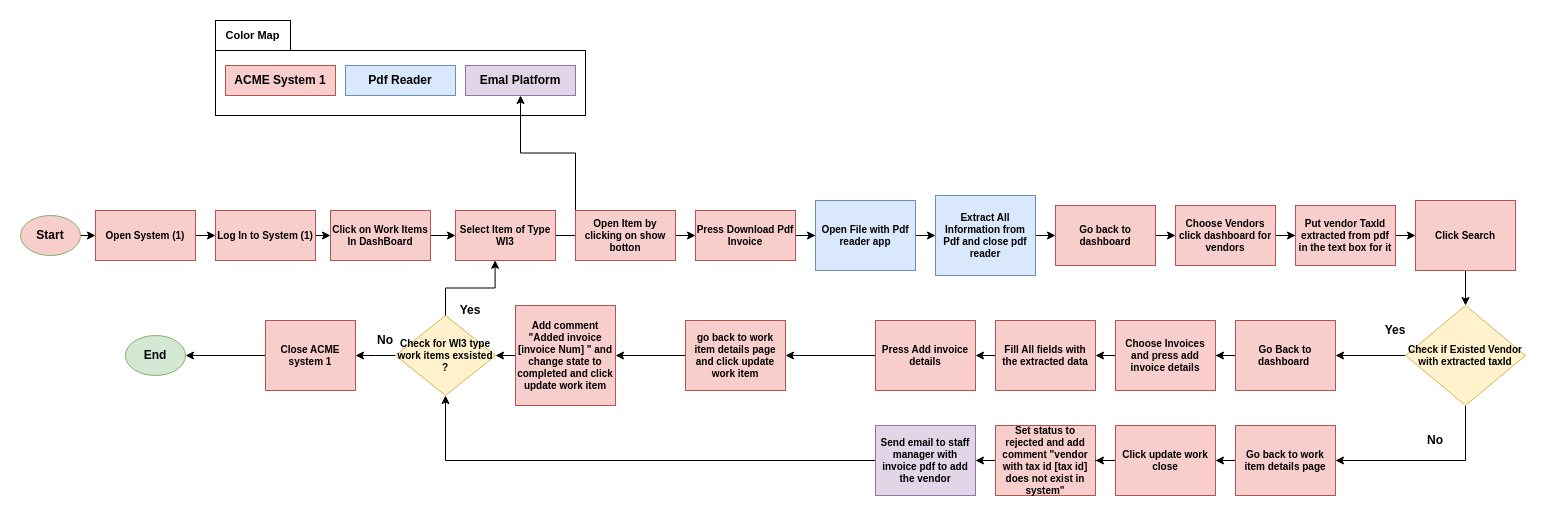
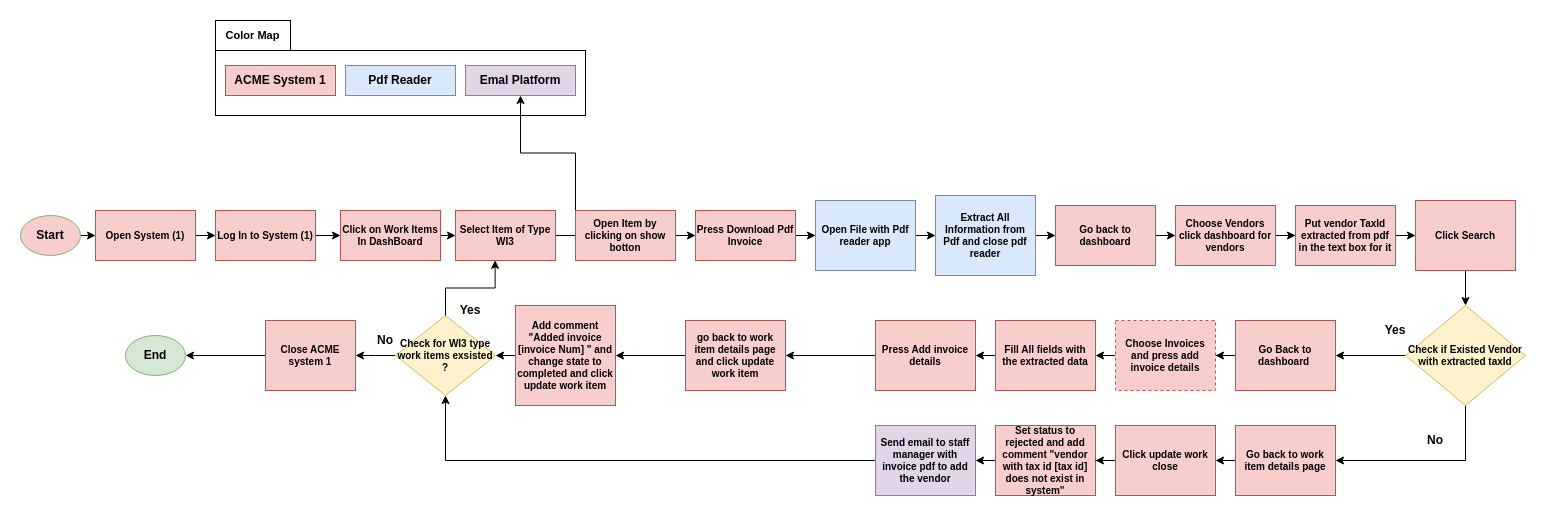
  <mxCell id="0" />
  <mxCell id="1" parent="0" />
  <mxCell id="2" style="edgeStyle=orthogonalEdgeStyle;rounded=0;orthogonalLoop=1;jettySize=auto;html=1;exitX=1;exitY=0.5;exitDx=0;exitDy=0;entryX=0;entryY=0.5;entryDx=0;entryDy=0;" parent="1" source="3" target="11" edge="1"><mxGeometry relative="1" as="geometry" /></mxCell>
  <mxCell id="3" value="Start" style="ellipse;whiteSpace=wrap;html=1;fontStyle=1;fontSize=12;fillColor=#f8cecc;strokeColor=#82b366;" parent="1" vertex="1"><mxGeometry x="20" y="215" width="60" height="40" as="geometry" /></mxCell>
  <mxCell id="4" style="edgeStyle=orthogonalEdgeStyle;rounded=0;orthogonalLoop=1;jettySize=auto;html=1;exitX=1;exitY=0.5;exitDx=0;exitDy=0;entryX=0;entryY=0.5;entryDx=0;entryDy=0;" parent="1" source="5" target="7" edge="1"><mxGeometry relative="1" as="geometry" /></mxCell>
  <mxCell id="5" value="Log In to System (1)" style="rounded=0;whiteSpace=wrap;html=1;fillColor=#f8cecc;strokeColor=#b85450;fontStyle=1;fontSize=10;" parent="1" vertex="1"><mxGeometry x="215" y="210" width="100" height="50" as="geometry" /></mxCell>
  <mxCell id="6" style="edgeStyle=orthogonalEdgeStyle;rounded=0;orthogonalLoop=1;jettySize=auto;html=1;exitX=1;exitY=0.5;exitDx=0;exitDy=0;entryX=0;entryY=0.5;entryDx=0;entryDy=0;" parent="1" source="7" target="9" edge="1"><mxGeometry relative="1" as="geometry" /></mxCell>
- <mxCell id="7" value="Click on Work Items In DashBoard" style="rounded=0;whiteSpace=wrap;html=1;fillColor=#f8cecc;strokeColor=#b85450;fontStyle=1;fontSize=10;" parent="1" vertex="1"><mxGeometry x="330" y="210" width="100" height="50" as="geometry" /></mxCell>
+ <mxCell id="7" value="Click on Work Items In DashBoard" style="rounded=0;whiteSpace=wrap;html=1;fillColor=#f8cecc;strokeColor=#b85450;fontStyle=1;fontSize=10;" parent="1" vertex="1"><mxGeometry x="340" y="210" width="100" height="50" as="geometry" /></mxCell>
  <mxCell id="8" style="edgeStyle=orthogonalEdgeStyle;rounded=0;orthogonalLoop=1;jettySize=auto;html=1;exitX=1;exitY=0.5;exitDx=0;exitDy=0;" parent="1" source="9" target="55" edge="1"><mxGeometry relative="1" as="geometry" /></mxCell>
  <mxCell id="9" value="Select Item of Type WI3" style="rounded=0;whiteSpace=wrap;html=1;fillColor=#f8cecc;strokeColor=#b85450;fontStyle=1;fontSize=10;" parent="1" vertex="1"><mxGeometry x="455" y="210" width="100" height="50" as="geometry" /></mxCell>
  <mxCell id="10" style="edgeStyle=orthogonalEdgeStyle;rounded=0;orthogonalLoop=1;jettySize=auto;html=1;exitX=1;exitY=0.5;exitDx=0;exitDy=0;entryX=0;entryY=0.5;entryDx=0;entryDy=0;" parent="1" source="11" target="5" edge="1"><mxGeometry relative="1" as="geometry" /></mxCell>
  <mxCell id="11" value="Open System (1)" style="rounded=0;whiteSpace=wrap;html=1;fillColor=#f8cecc;strokeColor=#b85450;fontStyle=1;fontSize=10;" parent="1" vertex="1"><mxGeometry x="95" y="210" width="100" height="50" as="geometry" /></mxCell>
  <mxCell id="12" style="edgeStyle=orthogonalEdgeStyle;rounded=0;orthogonalLoop=1;jettySize=auto;html=1;exitX=1;exitY=0.5;exitDx=0;exitDy=0;entryX=0;entryY=0.5;entryDx=0;entryDy=0;" parent="1" source="13" target="15" edge="1"><mxGeometry relative="1" as="geometry" /></mxCell>
  <mxCell id="13" value="Open Item by clicking on show botton" style="rounded=0;whiteSpace=wrap;html=1;fillColor=#f8cecc;strokeColor=#b85450;fontStyle=1;fontSize=10;" parent="1" vertex="1"><mxGeometry x="575" y="210" width="100" height="50" as="geometry" /></mxCell>
  <mxCell id="14" style="edgeStyle=orthogonalEdgeStyle;rounded=0;orthogonalLoop=1;jettySize=auto;html=1;exitX=1;exitY=0.5;exitDx=0;exitDy=0;" parent="1" source="15" target="17" edge="1"><mxGeometry relative="1" as="geometry" /></mxCell>
  <mxCell id="15" value="Press Download Pdf Invoice" style="rounded=0;whiteSpace=wrap;html=1;fillColor=#f8cecc;strokeColor=#b85450;fontStyle=1;fontSize=10;" parent="1" vertex="1"><mxGeometry x="695" y="210" width="100" height="50" as="geometry" /></mxCell>
  <mxCell id="16" style="edgeStyle=orthogonalEdgeStyle;rounded=0;orthogonalLoop=1;jettySize=auto;html=1;exitX=1;exitY=0.5;exitDx=0;exitDy=0;entryX=0;entryY=0.5;entryDx=0;entryDy=0;" parent="1" source="17" target="19" edge="1"><mxGeometry relative="1" as="geometry" /></mxCell>
  <mxCell id="17" value="Open File with Pdf reader app" style="rounded=0;whiteSpace=wrap;html=1;fillColor=#dae8fc;strokeColor=#6c8ebf;fontStyle=1;fontSize=10;" parent="1" vertex="1"><mxGeometry x="815" y="200" width="100" height="70" as="geometry" /></mxCell>
  <mxCell id="18" style="edgeStyle=orthogonalEdgeStyle;rounded=0;orthogonalLoop=1;jettySize=auto;html=1;exitX=1;exitY=0.5;exitDx=0;exitDy=0;entryX=0;entryY=0.5;entryDx=0;entryDy=0;" parent="1" source="19" target="21" edge="1"><mxGeometry relative="1" as="geometry" /></mxCell>
  <mxCell id="19" value="Extract All Information from Pdf and close pdf reader" style="rounded=0;whiteSpace=wrap;html=1;fillColor=#dae8fc;strokeColor=#6c8ebf;fontStyle=1;fontSize=10;" parent="1" vertex="1"><mxGeometry x="935" y="195" width="100" height="80" as="geometry" /></mxCell>
  <mxCell id="20" style="edgeStyle=orthogonalEdgeStyle;rounded=0;orthogonalLoop=1;jettySize=auto;html=1;exitX=1;exitY=0.5;exitDx=0;exitDy=0;entryX=0;entryY=0.5;entryDx=0;entryDy=0;" parent="1" source="21" target="23" edge="1"><mxGeometry relative="1" as="geometry" /></mxCell>
  <mxCell id="21" value="Go back to dashboard" style="rounded=0;whiteSpace=wrap;html=1;fillColor=#f8cecc;strokeColor=#b85450;fontStyle=1;fontSize=10;" parent="1" vertex="1"><mxGeometry x="1055" y="205" width="100" height="60" as="geometry" /></mxCell>
  <mxCell id="22" style="edgeStyle=orthogonalEdgeStyle;rounded=0;orthogonalLoop=1;jettySize=auto;html=1;exitX=1;exitY=0.5;exitDx=0;exitDy=0;" parent="1" source="23" target="25" edge="1"><mxGeometry relative="1" as="geometry" /></mxCell>
  <mxCell id="23" value="Choose Vendors click dashboard for vendors" style="rounded=0;whiteSpace=wrap;html=1;fillColor=#f8cecc;strokeColor=#b85450;fontStyle=1;fontSize=10;" parent="1" vertex="1"><mxGeometry x="1175" y="205" width="100" height="60" as="geometry" /></mxCell>
  <mxCell id="24" style="edgeStyle=orthogonalEdgeStyle;rounded=0;orthogonalLoop=1;jettySize=auto;html=1;exitX=1;exitY=0.5;exitDx=0;exitDy=0;entryX=0;entryY=0.5;entryDx=0;entryDy=0;" parent="1" source="25" target="27" edge="1"><mxGeometry relative="1" as="geometry" /></mxCell>
  <mxCell id="25" value="Put vendor TaxId extracted from pdf in the text box for it" style="rounded=0;whiteSpace=wrap;html=1;fillColor=#f8cecc;strokeColor=#b85450;fontStyle=1;fontSize=10;" parent="1" vertex="1"><mxGeometry x="1295" y="205" width="100" height="60" as="geometry" /></mxCell>
  <mxCell id="26" style="edgeStyle=orthogonalEdgeStyle;rounded=0;orthogonalLoop=1;jettySize=auto;html=1;exitX=0.5;exitY=1;exitDx=0;exitDy=0;entryX=0.5;entryY=0;entryDx=0;entryDy=0;" parent="1" source="27" target="50" edge="1"><mxGeometry relative="1" as="geometry" /></mxCell>
  <mxCell id="27" value="Click Search" style="rounded=0;whiteSpace=wrap;html=1;fillColor=#f8cecc;strokeColor=#b85450;fontStyle=1;fontSize=10;" parent="1" vertex="1"><mxGeometry x="1415" y="200" width="100" height="70" as="geometry" /></mxCell>
  <mxCell id="28" style="edgeStyle=orthogonalEdgeStyle;rounded=0;orthogonalLoop=1;jettySize=auto;html=1;exitX=0;exitY=0.5;exitDx=0;exitDy=0;" parent="1" source="29" target="52" edge="1"><mxGeometry relative="1" as="geometry" /></mxCell>
  <mxCell id="29" value="Go Back to dashboard&amp;nbsp;" style="rounded=0;whiteSpace=wrap;html=1;fillColor=#f8cecc;strokeColor=#b85450;fontStyle=1;fontSize=10;" parent="1" vertex="1"><mxGeometry x="1235" y="320" width="100" height="70" as="geometry" /></mxCell>
  <mxCell id="30" value="Yes" style="text;html=1;align=center;verticalAlign=middle;whiteSpace=wrap;rounded=0;fontStyle=1" parent="1" vertex="1"><mxGeometry x="1365" y="315" width="60" height="30" as="geometry" /></mxCell>
  <mxCell id="31" value="No" style="text;html=1;align=center;verticalAlign=middle;whiteSpace=wrap;rounded=0;fontStyle=1" parent="1" vertex="1"><mxGeometry x="1405" y="425" width="60" height="30" as="geometry" /></mxCell>
  <mxCell id="32" style="edgeStyle=orthogonalEdgeStyle;rounded=0;orthogonalLoop=1;jettySize=auto;html=1;exitX=0;exitY=0.5;exitDx=0;exitDy=0;entryX=1;entryY=0.5;entryDx=0;entryDy=0;" parent="1" source="33" target="57" edge="1"><mxGeometry relative="1" as="geometry"><mxPoint x="855" y="355" as="targetPoint" /></mxGeometry></mxCell>
  <mxCell id="33" value="Press Add invoice details" style="rounded=0;whiteSpace=wrap;html=1;fillColor=#f8cecc;strokeColor=#b85450;fontStyle=1;fontSize=10;" parent="1" vertex="1"><mxGeometry x="875" y="320" width="100" height="70" as="geometry" /></mxCell>
  <mxCell id="34" style="edgeStyle=orthogonalEdgeStyle;rounded=0;orthogonalLoop=1;jettySize=auto;html=1;exitX=0;exitY=0.5;exitDx=0;exitDy=0;entryX=1;entryY=0.5;entryDx=0;entryDy=0;" parent="1" target="57" edge="1"><mxGeometry relative="1" as="geometry"><mxPoint x="755" y="355" as="sourcePoint" /></mxGeometry></mxCell>
  <mxCell id="35" style="edgeStyle=orthogonalEdgeStyle;rounded=0;orthogonalLoop=1;jettySize=auto;html=1;exitX=0;exitY=0.5;exitDx=0;exitDy=0;entryX=1;entryY=0.5;entryDx=0;entryDy=0;" parent="1" source="36" target="38" edge="1"><mxGeometry relative="1" as="geometry" /></mxCell>
  <mxCell id="36" value="Set status to rejected and add comment &quot;vendor with tax id [tax id] does not exist in system&quot;" style="rounded=0;whiteSpace=wrap;html=1;fillColor=#f8cecc;strokeColor=#b85450;fontStyle=1;fontSize=10;" parent="1" vertex="1"><mxGeometry x="995" y="425" width="100" height="70" as="geometry" /></mxCell>
  <mxCell id="37" style="edgeStyle=orthogonalEdgeStyle;rounded=0;orthogonalLoop=1;jettySize=auto;html=1;exitX=0;exitY=0.5;exitDx=0;exitDy=0;entryX=0.5;entryY=1;entryDx=0;entryDy=0;" parent="1" source="38" target="40" edge="1"><mxGeometry relative="1" as="geometry" /></mxCell>
  <mxCell id="38" value="Send email to staff manager with invoice pdf to add the vendor" style="rounded=0;whiteSpace=wrap;html=1;fillColor=#e1d5e7;strokeColor=#9673a6;fontStyle=1;fontSize=10;" parent="1" vertex="1"><mxGeometry x="875" y="425" width="100" height="70" as="geometry" /></mxCell>
  <mxCell id="39" style="edgeStyle=orthogonalEdgeStyle;rounded=0;orthogonalLoop=1;jettySize=auto;html=1;exitX=0;exitY=0.5;exitDx=0;exitDy=0;" parent="1" source="40" edge="1"><mxGeometry relative="1" as="geometry"><mxPoint x="355" y="355" as="targetPoint" /></mxGeometry></mxCell>
  <mxCell id="40" value="Check for WI3 type work items exsisted ?" style="rhombus;whiteSpace=wrap;html=1;fillColor=#fff2cc;strokeColor=#d6b656;fontStyle=1;fontSize=10;" parent="1" vertex="1"><mxGeometry x="395" y="315" width="100" height="80" as="geometry" /></mxCell>
  <mxCell id="41" value="End" style="ellipse;whiteSpace=wrap;html=1;fontStyle=1;fontSize=12;fillColor=#d5e8d4;strokeColor=#82b366;" parent="1" vertex="1"><mxGeometry x="125" y="335" width="60" height="40" as="geometry" /></mxCell>
  <mxCell id="42" value="ACME System 1" style="rounded=0;whiteSpace=wrap;html=1;fillColor=#f8cecc;strokeColor=#b85450;fontStyle=1" parent="1" vertex="1"><mxGeometry x="225" y="65" width="110" height="30" as="geometry" /></mxCell>
  <mxCell id="43" value="Pdf Reader" style="rounded=0;whiteSpace=wrap;html=1;fillColor=#dae8fc;strokeColor=#6c8ebf;fontStyle=1" parent="1" vertex="1"><mxGeometry x="345" y="65" width="110" height="30" as="geometry" /></mxCell>
  <mxCell id="44" value="" style="rounded=0;whiteSpace=wrap;html=1;fillColor=none;" parent="1" vertex="1"><mxGeometry x="215" y="50" width="370" height="65" as="geometry" /></mxCell>
  <mxCell id="45" value="Color Map" style="text;html=1;align=center;verticalAlign=middle;whiteSpace=wrap;rounded=0;strokeColor=default;fontStyle=1;fontSize=11;" parent="1" vertex="1"><mxGeometry x="215" y="20" width="75" height="30" as="geometry" /></mxCell>
  <mxCell id="46" style="edgeStyle=orthogonalEdgeStyle;rounded=0;orthogonalLoop=1;jettySize=auto;html=1;exitX=0;exitY=0.5;exitDx=0;exitDy=0;" parent="1" source="47" edge="1"><mxGeometry relative="1" as="geometry"><mxPoint x="185" y="355" as="targetPoint" /></mxGeometry></mxCell>
  <mxCell id="47" value="Close ACME system 1" style="rounded=0;whiteSpace=wrap;html=1;fillColor=#f8cecc;strokeColor=#b85450;fontStyle=1;fontSize=10;" parent="1" vertex="1"><mxGeometry x="265" y="320" width="90" height="70" as="geometry" /></mxCell>
  <mxCell id="48" style="edgeStyle=orthogonalEdgeStyle;rounded=0;orthogonalLoop=1;jettySize=auto;html=1;exitX=0;exitY=0.5;exitDx=0;exitDy=0;entryX=1;entryY=0.5;entryDx=0;entryDy=0;" parent="1" source="50" target="29" edge="1"><mxGeometry relative="1" as="geometry" /></mxCell>
  <mxCell id="49" style="edgeStyle=orthogonalEdgeStyle;rounded=0;orthogonalLoop=1;jettySize=auto;html=1;exitX=0.5;exitY=1;exitDx=0;exitDy=0;entryX=1;entryY=0.5;entryDx=0;entryDy=0;" parent="1" source="50" target="64" edge="1"><mxGeometry relative="1" as="geometry" /></mxCell>
  <mxCell id="50" value="Check if Existed Vendor with extracted taxId" style="rhombus;whiteSpace=wrap;html=1;fillColor=#fff2cc;strokeColor=#d6b656;fontStyle=1;fontSize=10;" parent="1" vertex="1"><mxGeometry x="1405" y="305" width="120" height="100" as="geometry" /></mxCell>
  <mxCell id="51" style="edgeStyle=orthogonalEdgeStyle;rounded=0;orthogonalLoop=1;jettySize=auto;html=1;exitX=0;exitY=0.5;exitDx=0;exitDy=0;entryX=1;entryY=0.5;entryDx=0;entryDy=0;" parent="1" source="52" target="54" edge="1"><mxGeometry relative="1" as="geometry" /></mxCell>
- <mxCell id="52" value="Choose Invoices and press add invoice details" style="rounded=0;whiteSpace=wrap;html=1;fillColor=#f8cecc;strokeColor=#b85450;fontStyle=1;fontSize=10;" parent="1" vertex="1"><mxGeometry x="1115" y="320" width="100" height="70" as="geometry" /></mxCell>
+ <mxCell id="52" value="Choose Invoices and press add invoice details" style="rounded=0;whiteSpace=wrap;html=1;fillColor=#f8cecc;strokeColor=#b85450;fontStyle=1;fontSize=10;dashed=1;" parent="1" vertex="1"><mxGeometry x="1115" y="320" width="100" height="70" as="geometry" /></mxCell>
  <mxCell id="53" style="edgeStyle=orthogonalEdgeStyle;rounded=0;orthogonalLoop=1;jettySize=auto;html=1;exitX=0;exitY=0.5;exitDx=0;exitDy=0;entryX=1;entryY=0.5;entryDx=0;entryDy=0;" parent="1" source="54" target="33" edge="1"><mxGeometry relative="1" as="geometry" /></mxCell>
  <mxCell id="54" value="Fill All fields with the extracted data" style="rounded=0;whiteSpace=wrap;html=1;fillColor=#f8cecc;strokeColor=#b85450;fontStyle=1;fontSize=10;" parent="1" vertex="1"><mxGeometry x="995" y="320" width="100" height="70" as="geometry" /></mxCell>
  <mxCell id="55" value="Emal Platform" style="rounded=0;whiteSpace=wrap;html=1;fillColor=#e1d5e7;strokeColor=#9673a6;fontStyle=1" parent="1" vertex="1"><mxGeometry x="465" y="65" width="110" height="30" as="geometry" /></mxCell>
  <mxCell id="56" style="edgeStyle=orthogonalEdgeStyle;rounded=0;orthogonalLoop=1;jettySize=auto;html=1;exitX=0;exitY=0.5;exitDx=0;exitDy=0;entryX=1;entryY=0.5;entryDx=0;entryDy=0;" parent="1" source="57" target="59" edge="1"><mxGeometry relative="1" as="geometry" /></mxCell>
  <mxCell id="57" value="go back to work item details page and click update work item" style="rounded=0;whiteSpace=wrap;html=1;fillColor=#f8cecc;strokeColor=#b85450;fontStyle=1;fontSize=10;" parent="1" vertex="1"><mxGeometry x="685" y="320" width="100" height="70" as="geometry" /></mxCell>
  <mxCell id="58" style="edgeStyle=orthogonalEdgeStyle;rounded=0;orthogonalLoop=1;jettySize=auto;html=1;exitX=0;exitY=0.5;exitDx=0;exitDy=0;entryX=1;entryY=0.5;entryDx=0;entryDy=0;" parent="1" source="59" target="40" edge="1"><mxGeometry relative="1" as="geometry" /></mxCell>
  <mxCell id="59" value="Add comment &quot;Added invoice [invoice Num] &quot; and change state to completed and click update work item" style="rounded=0;whiteSpace=wrap;html=1;fillColor=#f8cecc;strokeColor=#b85450;fontStyle=1;fontSize=10;" parent="1" vertex="1"><mxGeometry x="515" y="305" width="100" height="100" as="geometry" /></mxCell>
  <mxCell id="60" style="edgeStyle=orthogonalEdgeStyle;rounded=0;orthogonalLoop=1;jettySize=auto;html=1;exitX=0.5;exitY=0;exitDx=0;exitDy=0;entryX=0.396;entryY=0.996;entryDx=0;entryDy=0;entryPerimeter=0;" parent="1" source="40" target="9" edge="1"><mxGeometry relative="1" as="geometry" /></mxCell>
  <mxCell id="61" value="Yes" style="text;html=1;align=center;verticalAlign=middle;whiteSpace=wrap;rounded=0;fontStyle=1" parent="1" vertex="1"><mxGeometry x="440" y="295" width="60" height="30" as="geometry" /></mxCell>
  <mxCell id="62" value="No" style="text;html=1;align=center;verticalAlign=middle;whiteSpace=wrap;rounded=0;fontStyle=1" parent="1" vertex="1"><mxGeometry x="355" y="325" width="60" height="30" as="geometry" /></mxCell>
  <mxCell id="63" style="edgeStyle=orthogonalEdgeStyle;rounded=0;orthogonalLoop=1;jettySize=auto;html=1;exitX=0;exitY=0.5;exitDx=0;exitDy=0;entryX=1;entryY=0.5;entryDx=0;entryDy=0;" parent="1" source="64" target="66" edge="1"><mxGeometry relative="1" as="geometry" /></mxCell>
  <mxCell id="64" value="Go back to work item details page" style="rounded=0;whiteSpace=wrap;html=1;fillColor=#f8cecc;strokeColor=#b85450;fontStyle=1;fontSize=10;" parent="1" vertex="1"><mxGeometry x="1235" y="425" width="100" height="70" as="geometry" /></mxCell>
  <mxCell id="65" style="edgeStyle=orthogonalEdgeStyle;rounded=0;orthogonalLoop=1;jettySize=auto;html=1;exitX=0;exitY=0.5;exitDx=0;exitDy=0;" parent="1" source="66" target="36" edge="1"><mxGeometry relative="1" as="geometry" /></mxCell>
  <mxCell id="66" value="Click update work close" style="rounded=0;whiteSpace=wrap;html=1;fillColor=#f8cecc;strokeColor=#b85450;fontStyle=1;fontSize=10;" parent="1" vertex="1"><mxGeometry x="1115" y="425" width="100" height="70" as="geometry" /></mxCell>
